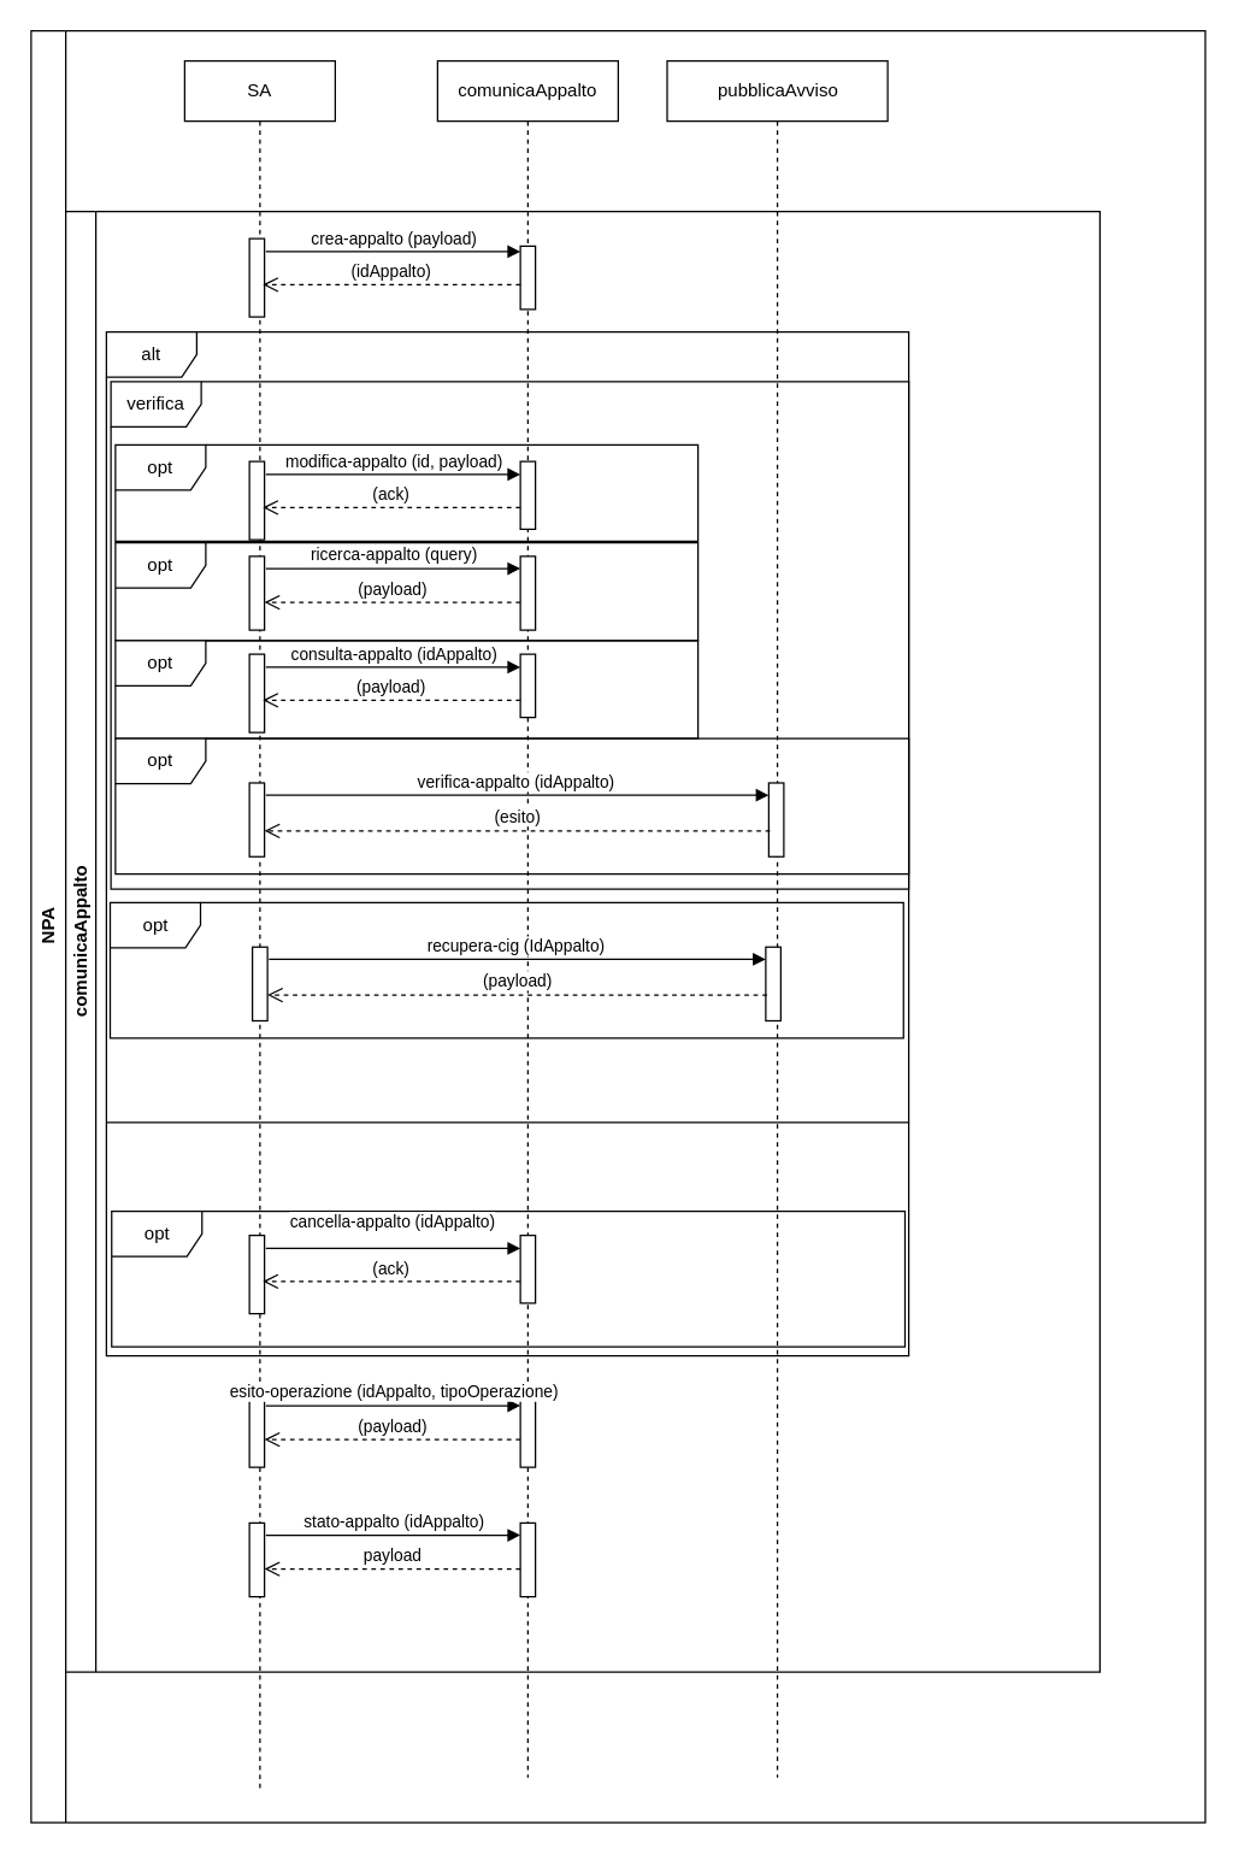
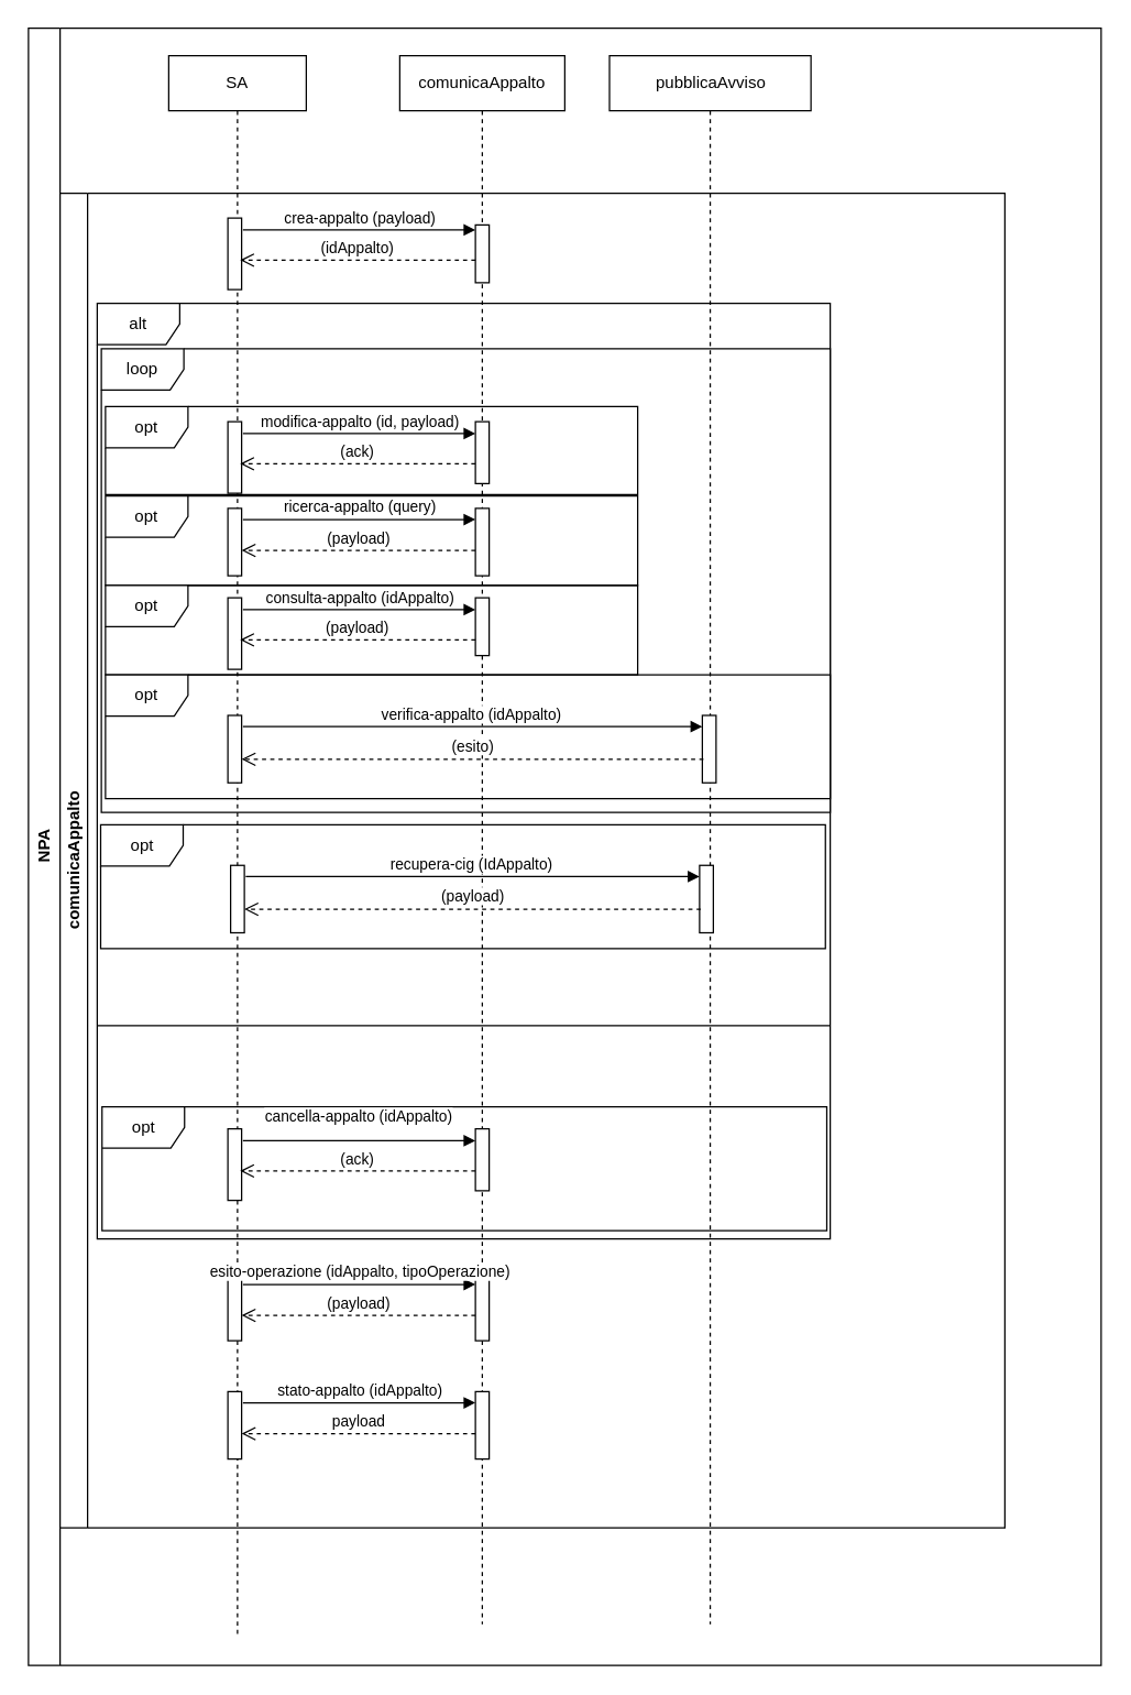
  <mxCell id="0" />
  <mxCell id="1" parent="0" />
  <mxCell id="2" value="opt" style="shape=umlFrame;whiteSpace=wrap;html=1;" vertex="1" parent="1"><mxGeometry x="73.5" y="804" width="527" height="90" as="geometry" /></mxCell>
  <mxCell id="3" value="opt" style="shape=umlFrame;whiteSpace=wrap;html=1;" vertex="1" parent="1"><mxGeometry x="76" y="360" width="387" height="65" as="geometry" /></mxCell>
  <mxCell id="4" value="opt" style="shape=umlFrame;whiteSpace=wrap;html=1;" vertex="1" parent="1"><mxGeometry x="76" y="425" width="387" height="65" as="geometry" /></mxCell>
  <mxCell id="5" value="NPA" style="swimlane;horizontal=0;whiteSpace=wrap;html=1;strokeWidth=1;" vertex="1" parent="1"><mxGeometry x="20" y="20" width="780" height="1190" as="geometry" /></mxCell>
  <mxCell id="6" value="pubblicaAvviso" style="shape=umlLifeline;perimeter=lifelinePerimeter;whiteSpace=wrap;html=1;container=1;collapsible=0;recursiveResize=0;outlineConnect=0;" vertex="1" parent="5"><mxGeometry x="422.5" y="20" width="146.5" height="1140" as="geometry" /></mxCell>
  <mxCell id="7" value="comunicaAppalto" style="shape=umlLifeline;perimeter=lifelinePerimeter;whiteSpace=wrap;html=1;container=1;collapsible=0;recursiveResize=0;outlineConnect=0;" vertex="1" parent="5"><mxGeometry x="270" y="20" width="120" height="1140" as="geometry" /></mxCell>
  <mxCell id="8" value="" style="html=1;points=[];perimeter=orthogonalPerimeter;" vertex="1" parent="7"><mxGeometry x="55" y="123" width="10" height="42" as="geometry" /></mxCell>
  <mxCell id="9" value="SA" style="shape=umlLifeline;perimeter=lifelinePerimeter;whiteSpace=wrap;html=1;container=1;collapsible=0;recursiveResize=0;outlineConnect=0;" vertex="1" parent="5"><mxGeometry x="102" y="20" width="100" height="1150" as="geometry" /></mxCell>
  <mxCell id="10" value="comunicaAppalto" style="swimlane;startSize=20;horizontal=0;html=1;whiteSpace=wrap;" vertex="1" parent="5"><mxGeometry x="23" y="120" width="687" height="970" as="geometry"><mxRectangle x="23" y="120" width="40" height="130" as="alternateBounds" /></mxGeometry></mxCell>
  <mxCell id="11" value="opt" style="shape=umlFrame;whiteSpace=wrap;html=1;" vertex="1" parent="10"><mxGeometry x="33" y="155" width="387" height="64" as="geometry" /></mxCell>
  <mxCell id="12" value="alt" style="shape=umlFrame;whiteSpace=wrap;html=1;" vertex="1" parent="10"><mxGeometry x="27" y="80" width="533" height="680" as="geometry" /></mxCell>
- <mxCell id="13" value="verifica" style="shape=umlFrame;whiteSpace=wrap;html=1;" vertex="1" parent="10"><mxGeometry x="30" y="113" width="530" height="337" as="geometry" /></mxCell>
+ <mxCell id="13" value="loop" style="shape=umlFrame;whiteSpace=wrap;html=1;" vertex="1" parent="10"><mxGeometry x="30" y="113" width="530" height="337" as="geometry" /></mxCell>
  <mxCell id="14" value="" style="html=1;points=[];perimeter=orthogonalPerimeter;" vertex="1" parent="10"><mxGeometry x="122" y="18" width="10" height="52" as="geometry" /></mxCell>
  <mxCell id="15" value="" style="html=1;points=[];perimeter=orthogonalPerimeter;" vertex="1" parent="10"><mxGeometry x="122" y="166" width="10" height="52" as="geometry" /></mxCell>
  <mxCell id="16" value="(ack)" style="html=1;verticalAlign=bottom;endArrow=open;dashed=1;endSize=8;rounded=0;entryX=0.89;entryY=0.588;entryDx=0;entryDy=0;entryPerimeter=0;" edge="1" parent="10" target="15"><mxGeometry relative="1" as="geometry"><mxPoint x="302" y="196.576" as="sourcePoint" /><mxPoint x="327" y="238" as="targetPoint" /></mxGeometry></mxCell>
  <mxCell id="17" value="" style="html=1;points=[];perimeter=orthogonalPerimeter;" vertex="1" parent="10"><mxGeometry x="302" y="166" width="10" height="45" as="geometry" /></mxCell>
  <mxCell id="18" value="modifica-appalto (id, payload)" style="html=1;verticalAlign=bottom;endArrow=block;rounded=0;exitX=1.097;exitY=0.166;exitDx=0;exitDy=0;exitPerimeter=0;endFill=1;" edge="1" parent="10" source="15" target="17"><mxGeometry width="80" relative="1" as="geometry"><mxPoint x="195.97" y="334.632" as="sourcePoint" /><mxPoint x="365" y="334.632" as="targetPoint" /></mxGeometry></mxCell>
  <mxCell id="19" value="" style="html=1;points=[];perimeter=orthogonalPerimeter;" vertex="1" parent="10"><mxGeometry x="122" y="229" width="10" height="49" as="geometry" /></mxCell>
  <mxCell id="20" value="(payload)" style="html=1;verticalAlign=bottom;endArrow=open;dashed=1;endSize=8;rounded=0;" edge="1" parent="10" target="19"><mxGeometry relative="1" as="geometry"><mxPoint x="302" y="259.576" as="sourcePoint" /><mxPoint x="127" y="258" as="targetPoint" /></mxGeometry></mxCell>
  <mxCell id="21" value="" style="html=1;points=[];perimeter=orthogonalPerimeter;" vertex="1" parent="10"><mxGeometry x="302" y="229" width="10" height="49" as="geometry" /></mxCell>
  <mxCell id="22" value="ricerca-appalto (query)" style="html=1;verticalAlign=bottom;endArrow=block;rounded=0;exitX=1.097;exitY=0.166;exitDx=0;exitDy=0;exitPerimeter=0;endFill=1;" edge="1" parent="10" source="19" target="21"><mxGeometry x="0.004" width="80" relative="1" as="geometry"><mxPoint x="132.97" y="237.632" as="sourcePoint" /><mxPoint x="302" y="237.632" as="targetPoint" /><mxPoint as="offset" /></mxGeometry></mxCell>
  <mxCell id="23" value="" style="html=1;points=[];perimeter=orthogonalPerimeter;" vertex="1" parent="10"><mxGeometry x="122" y="294" width="10" height="52" as="geometry" /></mxCell>
  <mxCell id="24" value="" style="html=1;points=[];perimeter=orthogonalPerimeter;" vertex="1" parent="10"><mxGeometry x="122" y="680" width="10" height="52" as="geometry" /></mxCell>
  <mxCell id="25" value="(ack)" style="html=1;verticalAlign=bottom;endArrow=open;dashed=1;endSize=8;rounded=0;entryX=0.89;entryY=0.588;entryDx=0;entryDy=0;entryPerimeter=0;" edge="1" parent="10" target="24"><mxGeometry relative="1" as="geometry"><mxPoint x="302" y="710.576" as="sourcePoint" /><mxPoint x="264" y="592" as="targetPoint" /></mxGeometry></mxCell>
  <mxCell id="26" value="" style="html=1;points=[];perimeter=orthogonalPerimeter;" vertex="1" parent="10"><mxGeometry x="302" y="680" width="10" height="45" as="geometry" /></mxCell>
  <mxCell id="27" value="cancella-appalto (idAppalto)" style="html=1;verticalAlign=bottom;endArrow=block;rounded=0;exitX=1.097;exitY=0.166;exitDx=0;exitDy=0;exitPerimeter=0;endFill=1;" edge="1" parent="10" source="24" target="26"><mxGeometry x="-0.006" y="9" width="80" relative="1" as="geometry"><mxPoint x="132.97" y="688.632" as="sourcePoint" /><mxPoint x="302" y="688.632" as="targetPoint" /><mxPoint as="offset" /></mxGeometry></mxCell>
  <mxCell id="28" value="" style="html=1;points=[];perimeter=orthogonalPerimeter;" vertex="1" parent="10"><mxGeometry x="122" y="785" width="10" height="49" as="geometry" /></mxCell>
  <mxCell id="29" value="(payload)" style="html=1;verticalAlign=bottom;endArrow=open;dashed=1;endSize=8;rounded=0;" edge="1" parent="10" target="28"><mxGeometry relative="1" as="geometry"><mxPoint x="302" y="815.576" as="sourcePoint" /><mxPoint x="64" y="654" as="targetPoint" /></mxGeometry></mxCell>
  <mxCell id="30" value="" style="html=1;points=[];perimeter=orthogonalPerimeter;" vertex="1" parent="10"><mxGeometry x="302" y="785" width="10" height="49" as="geometry" /></mxCell>
  <mxCell id="31" value="esito-operazione (idAppalto, tipoOperazione)" style="html=1;verticalAlign=bottom;endArrow=block;rounded=0;exitX=1.097;exitY=0.166;exitDx=0;exitDy=0;exitPerimeter=0;endFill=1;" edge="1" parent="10" source="28" target="30"><mxGeometry x="0.004" width="80" relative="1" as="geometry"><mxPoint x="69.97" y="633.632" as="sourcePoint" /><mxPoint x="239" y="633.632" as="targetPoint" /><mxPoint as="offset" /></mxGeometry></mxCell>
  <mxCell id="32" value="" style="html=1;points=[];perimeter=orthogonalPerimeter;" vertex="1" parent="10"><mxGeometry x="302" y="294" width="10" height="42" as="geometry" /></mxCell>
  <mxCell id="33" value="consulta-appalto (idAppalto)" style="html=1;verticalAlign=bottom;endArrow=block;rounded=0;exitX=1.097;exitY=0.166;exitDx=0;exitDy=0;exitPerimeter=0;" edge="1" parent="10" source="23" target="32"><mxGeometry x="0.004" width="80" relative="1" as="geometry"><mxPoint x="87" y="266" as="sourcePoint" /><mxPoint x="167" y="266" as="targetPoint" /><mxPoint as="offset" /></mxGeometry></mxCell>
  <mxCell id="34" value="(payload)" style="html=1;verticalAlign=bottom;endArrow=open;dashed=1;endSize=8;rounded=0;entryX=0.89;entryY=0.588;entryDx=0;entryDy=0;entryPerimeter=0;" edge="1" parent="10" source="32" target="23"><mxGeometry relative="1" as="geometry"><mxPoint x="407" y="366" as="sourcePoint" /><mxPoint x="327" y="366" as="targetPoint" /></mxGeometry></mxCell>
  <mxCell id="35" value="" style="line;strokeWidth=1;fillColor=none;align=left;verticalAlign=middle;spacingTop=-1;spacingLeft=3;spacingRight=3;rotatable=0;labelPosition=right;points=[];portConstraint=eastwest;strokeColor=inherit;" vertex="1" parent="10"><mxGeometry x="27" y="601" width="533" height="8" as="geometry" /></mxCell>
  <mxCell id="36" value="" style="html=1;points=[];perimeter=orthogonalPerimeter;" vertex="1" parent="10"><mxGeometry x="122" y="871" width="10" height="49" as="geometry" /></mxCell>
  <mxCell id="37" value="payload" style="html=1;verticalAlign=bottom;endArrow=open;dashed=1;endSize=8;rounded=0;" edge="1" parent="10" target="36"><mxGeometry relative="1" as="geometry"><mxPoint x="302" y="901.576" as="sourcePoint" /><mxPoint x="1" y="580" as="targetPoint" /></mxGeometry></mxCell>
  <mxCell id="38" value="" style="html=1;points=[];perimeter=orthogonalPerimeter;" vertex="1" parent="10"><mxGeometry x="302" y="871" width="10" height="49" as="geometry" /></mxCell>
  <mxCell id="39" value="stato-appalto (idAppalto)" style="html=1;verticalAlign=bottom;endArrow=block;rounded=0;exitX=1.097;exitY=0.166;exitDx=0;exitDy=0;exitPerimeter=0;endFill=1;" edge="1" parent="10" source="36" target="38"><mxGeometry x="0.004" width="80" relative="1" as="geometry"><mxPoint x="6.97" y="559.632" as="sourcePoint" /><mxPoint x="176" y="559.632" as="targetPoint" /><mxPoint as="offset" /></mxGeometry></mxCell>
  <mxCell id="40" value="opt" style="shape=umlFrame;whiteSpace=wrap;html=1;" vertex="1" parent="10"><mxGeometry x="33" y="350" width="527" height="90" as="geometry" /></mxCell>
  <mxCell id="41" value="" style="html=1;points=[];perimeter=orthogonalPerimeter;" vertex="1" parent="10"><mxGeometry x="467" y="379.5" width="10" height="49" as="geometry" /></mxCell>
  <mxCell id="42" value="" style="html=1;points=[];perimeter=orthogonalPerimeter;" vertex="1" parent="10"><mxGeometry x="122" y="379.5" width="10" height="49" as="geometry" /></mxCell>
  <mxCell id="43" value="verifica-appalto (idAppalto)" style="html=1;verticalAlign=bottom;endArrow=block;rounded=0;exitX=1.097;exitY=0.166;exitDx=0;exitDy=0;exitPerimeter=0;endFill=1;" edge="1" parent="10" source="42" target="41"><mxGeometry x="-0.004" width="80" relative="1" as="geometry"><mxPoint x="-50.03" y="-200.868" as="sourcePoint" /><mxPoint x="119" y="-200.868" as="targetPoint" /><mxPoint as="offset" /></mxGeometry></mxCell>
  <mxCell id="44" value="(esito)" style="html=1;verticalAlign=bottom;endArrow=open;dashed=1;endSize=8;rounded=0;exitX=0.083;exitY=0.65;exitDx=0;exitDy=0;exitPerimeter=0;" edge="1" parent="10" source="41" target="42"><mxGeometry relative="1" as="geometry"><mxPoint x="484.75" y="413.478" as="sourcePoint" /><mxPoint x="153" y="413" as="targetPoint" /></mxGeometry></mxCell>
  <mxCell id="45" value="opt" style="shape=umlFrame;whiteSpace=wrap;html=1;" vertex="1" parent="10"><mxGeometry x="29.5" y="459" width="527" height="90" as="geometry" /></mxCell>
  <mxCell id="46" value="crea-appalto (payload)" style="html=1;verticalAlign=bottom;endArrow=block;rounded=0;exitX=1.097;exitY=0.166;exitDx=0;exitDy=0;exitPerimeter=0;" edge="1" parent="5" source="14" target="8"><mxGeometry x="0.004" width="80" relative="1" as="geometry"><mxPoint x="150" y="150" as="sourcePoint" /><mxPoint x="230" y="150" as="targetPoint" /><mxPoint as="offset" /></mxGeometry></mxCell>
  <mxCell id="47" value="(idAppalto)" style="html=1;verticalAlign=bottom;endArrow=open;dashed=1;endSize=8;rounded=0;entryX=0.89;entryY=0.588;entryDx=0;entryDy=0;entryPerimeter=0;" edge="1" parent="5" source="8" target="14"><mxGeometry relative="1" as="geometry"><mxPoint x="470" y="250" as="sourcePoint" /><mxPoint x="390" y="250" as="targetPoint" /></mxGeometry></mxCell>
  <mxCell id="48" value="" style="html=1;points=[];perimeter=orthogonalPerimeter;" vertex="1" parent="1"><mxGeometry x="508" y="628.5" width="10" height="49" as="geometry" /></mxCell>
  <mxCell id="49" value="" style="html=1;points=[];perimeter=orthogonalPerimeter;" vertex="1" parent="1"><mxGeometry x="167" y="628.5" width="10" height="49" as="geometry" /></mxCell>
  <mxCell id="50" value="recupera-cig (IdAppalto)" style="html=1;verticalAlign=bottom;endArrow=block;rounded=0;exitX=1.097;exitY=0.166;exitDx=0;exitDy=0;exitPerimeter=0;endFill=1;" edge="1" parent="1" source="49" target="48"><mxGeometry x="-0.005" width="80" relative="1" as="geometry"><mxPoint x="-72.03" y="-111.868" as="sourcePoint" /><mxPoint x="97" y="-111.868" as="targetPoint" /><mxPoint as="offset" /></mxGeometry></mxCell>
  <mxCell id="51" value="(payload)" style="html=1;verticalAlign=bottom;endArrow=open;dashed=1;endSize=8;rounded=0;exitX=0.083;exitY=0.65;exitDx=0;exitDy=0;exitPerimeter=0;" edge="1" parent="1" source="48" target="49"><mxGeometry relative="1" as="geometry"><mxPoint x="462.75" y="502.478" as="sourcePoint" /><mxPoint x="131" y="502" as="targetPoint" /></mxGeometry></mxCell>
